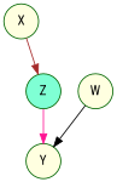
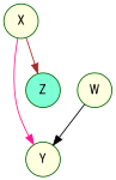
  digraph {
    fontname="Roboto Condensed"
    node [color=darkgreen fillcolor=lightyellow fontname="Roboto Condensed" shape=circle style=filled]
    edge [fontname="Roboto Condensed"]
    n1 [label=X width=0.5]
    n2 [label=Y width=0.5]
    n3 [fillcolor=aquamarine label=Z width=0.5]
    W [width=0.5]
-   n3 -> n2 [color=deeppink]
+   n1 -> n2 [color=deeppink]
    n1 -> n3 [color=brown]
    W -> n2 [color=black]
  }
